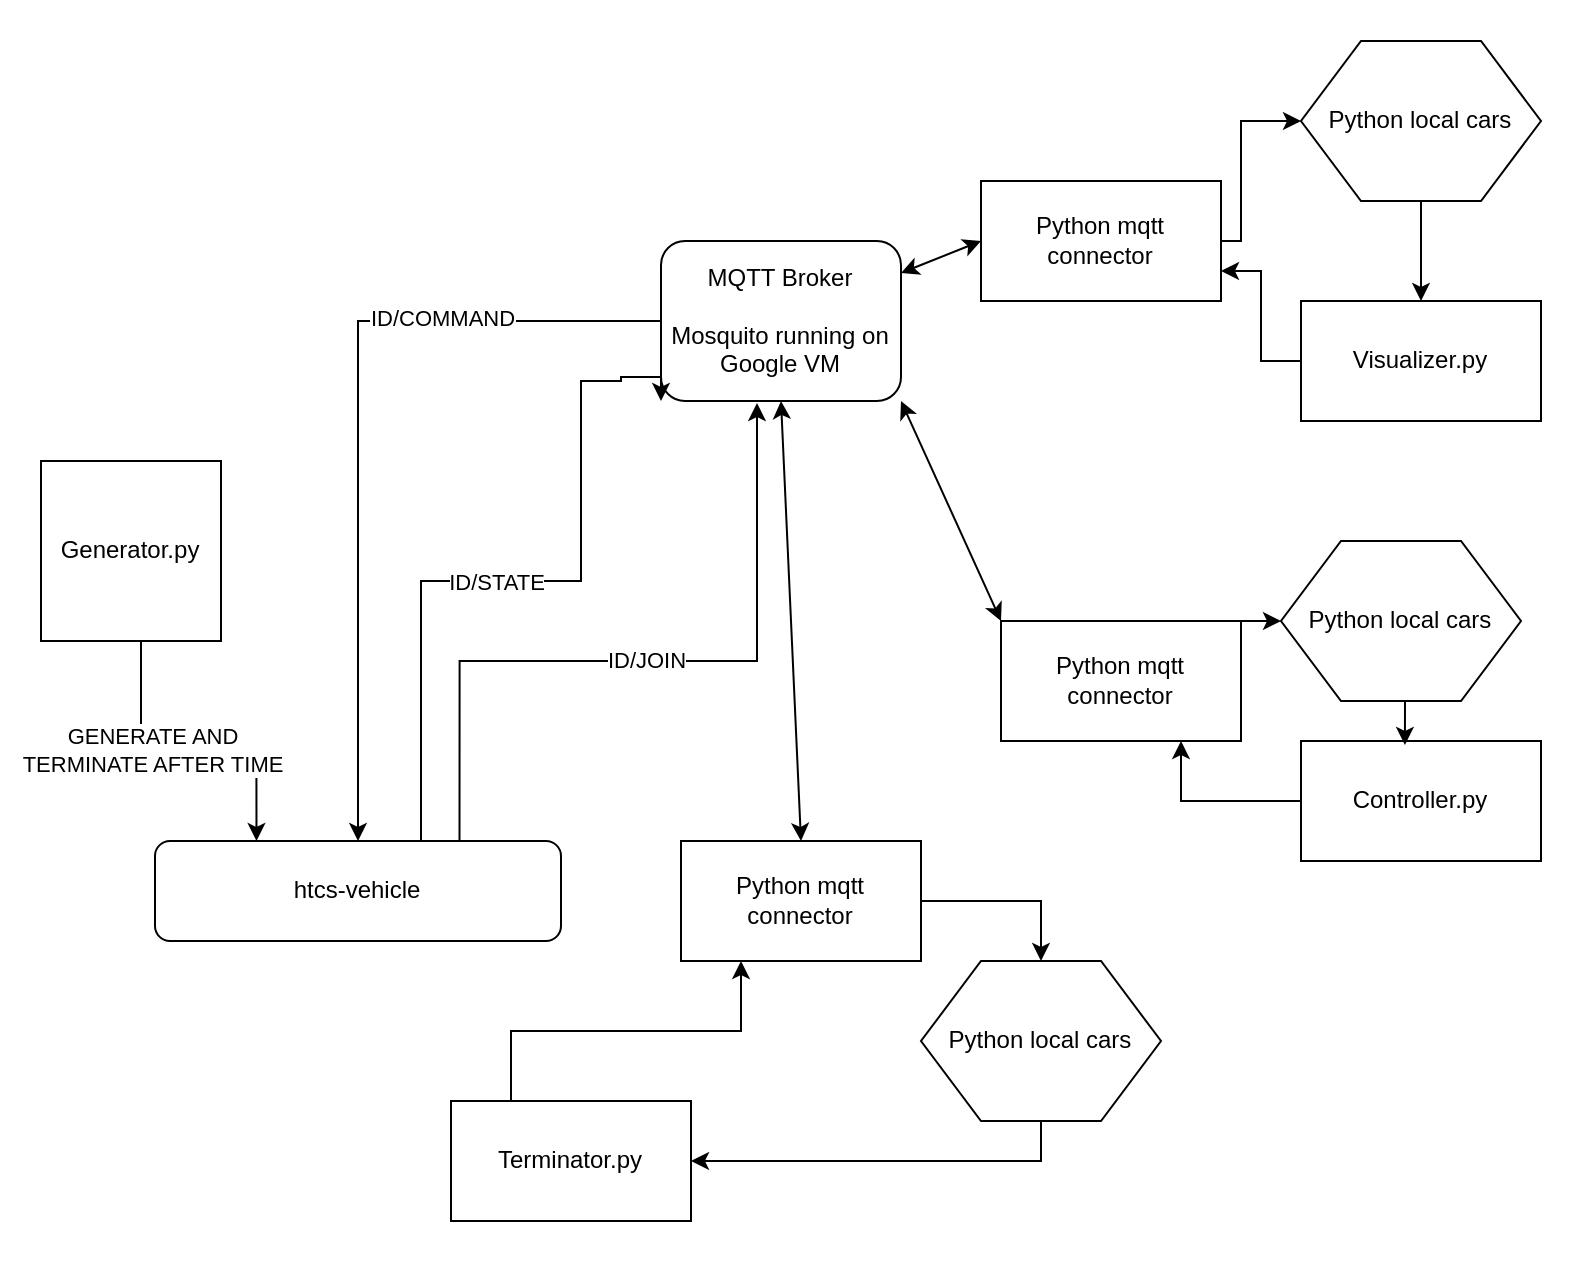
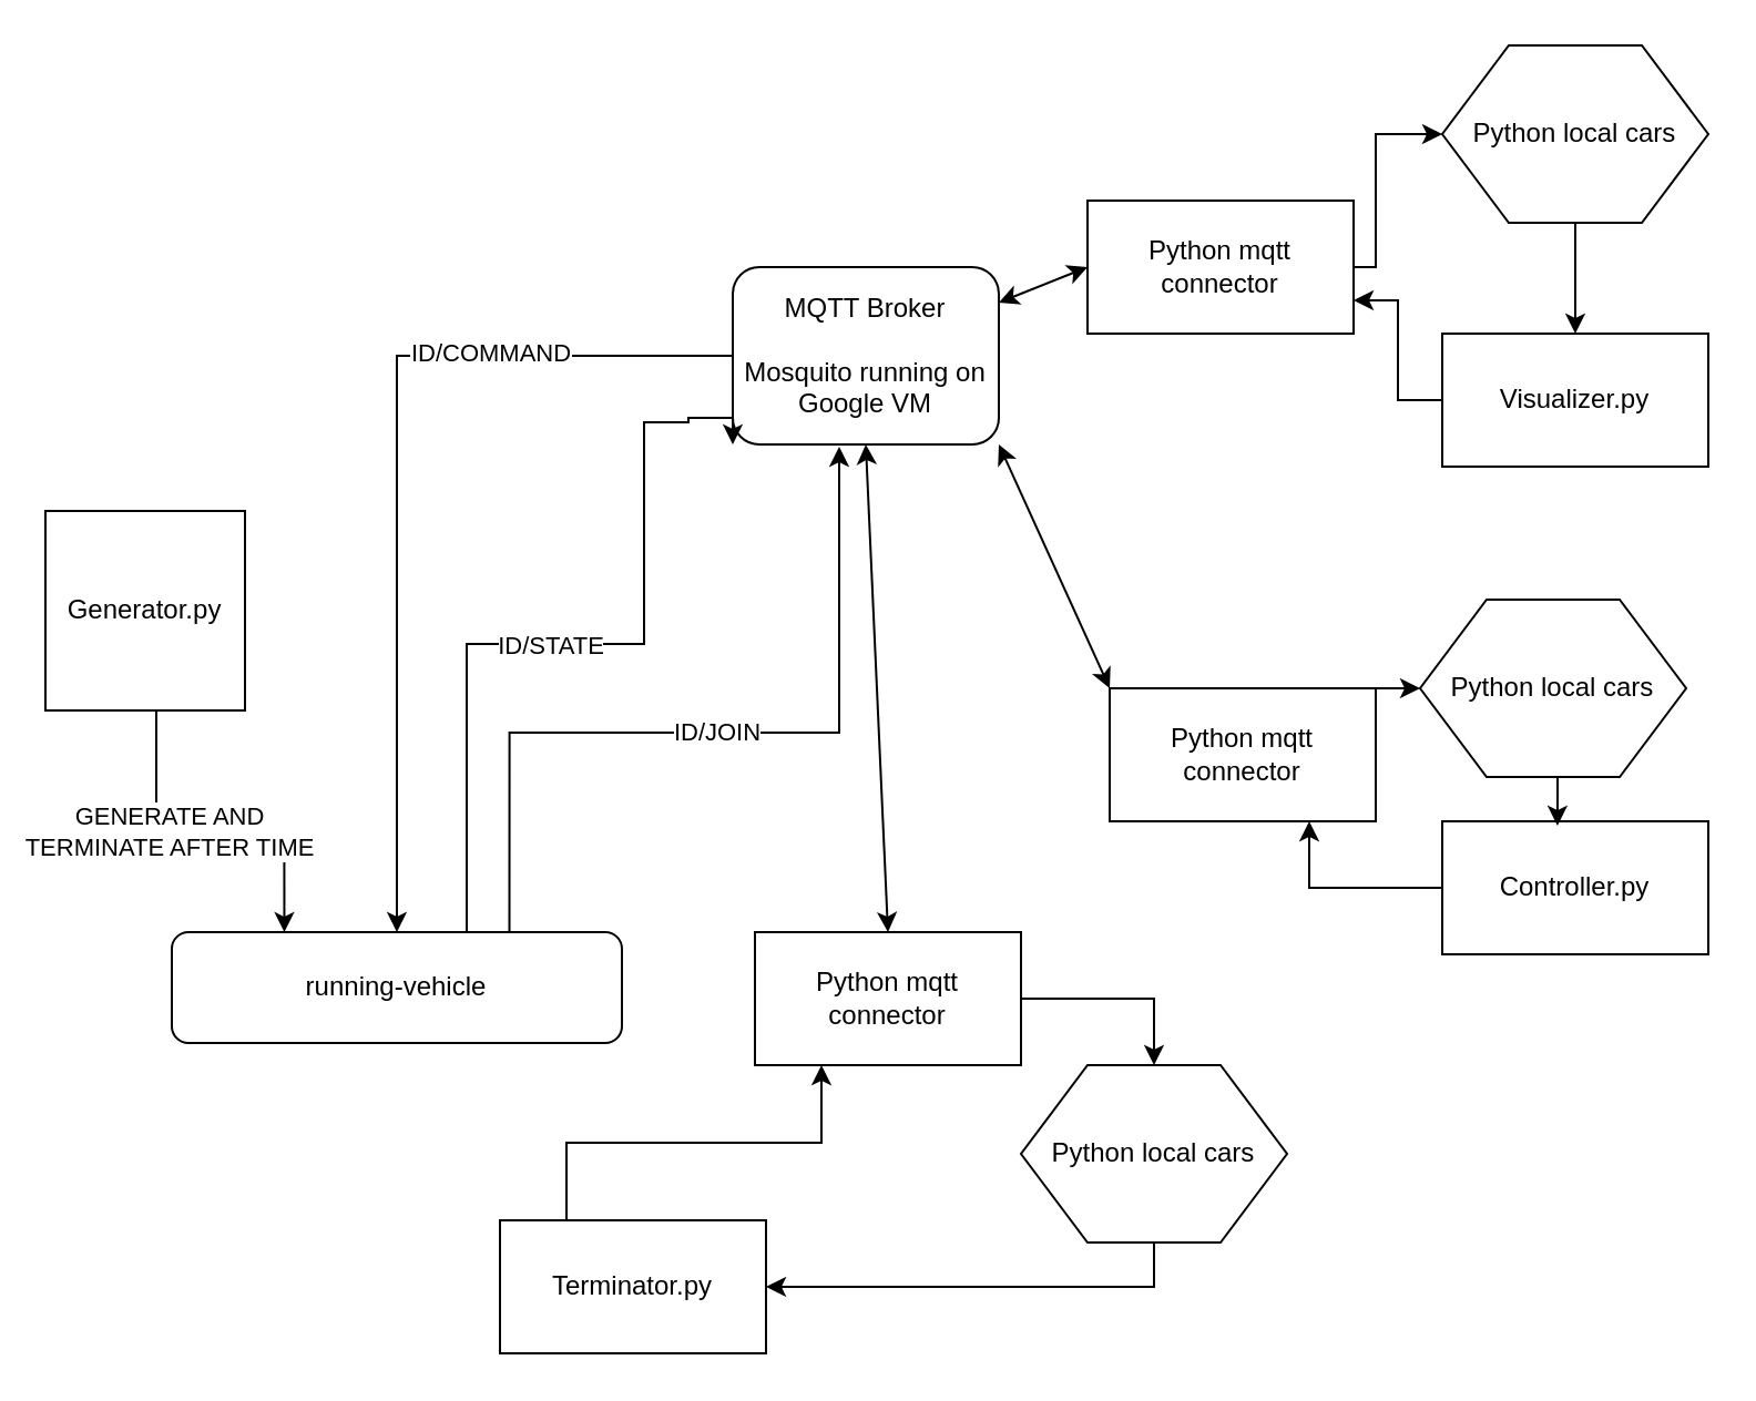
  <mxCell id="0" />
  <mxCell id="1" parent="0" />
  <mxCell id="2" style="edgeStyle=orthogonalEdgeStyle;rounded=0;orthogonalLoop=1;jettySize=auto;html=1;exitX=0;exitY=0.5;exitDx=0;exitDy=0;entryX=0.5;entryY=0;entryDx=0;entryDy=0;" parent="1" source="4" target="10" edge="1"><mxGeometry relative="1" as="geometry" /></mxCell>
  <mxCell id="3" value="ID/COMMAND" style="edgeLabel;html=1;align=center;verticalAlign=middle;resizable=0;points=[];" parent="2" vertex="1" connectable="0"><mxGeometry x="-0.465" y="-2" relative="1" as="geometry"><mxPoint as="offset" /></mxGeometry></mxCell>
  <mxCell id="4" value="MQTT Broker&lt;br&gt;&lt;br&gt;Mosquito running on Google VM" style="whiteSpace=wrap;html=1;rounded=1;" parent="1" vertex="1"><mxGeometry x="330" y="120" width="120" height="80" as="geometry" /></mxCell>
  <mxCell id="5" value="GENERATE AND&lt;br&gt;TERMINATE AFTER TIME" style="edgeStyle=orthogonalEdgeStyle;rounded=0;orthogonalLoop=1;jettySize=auto;html=1;exitX=0.75;exitY=1;exitDx=0;exitDy=0;entryX=0.25;entryY=0;entryDx=0;entryDy=0;" parent="1" target="10" edge="1"><mxGeometry relative="1" as="geometry"><mxPoint x="108" y="390" as="targetPoint" /><mxPoint x="107.5" y="320" as="sourcePoint" /><Array as="points"><mxPoint x="70" y="320" /><mxPoint x="70" y="375" /><mxPoint x="128" y="375" /></Array></mxGeometry></mxCell>
  <mxCell id="6" value="Generator.py" style="whiteSpace=wrap;html=1;aspect=fixed;" parent="1" vertex="1"><mxGeometry x="20" y="230" width="90" height="90" as="geometry" /></mxCell>
  <mxCell id="7" style="edgeStyle=orthogonalEdgeStyle;rounded=0;orthogonalLoop=1;jettySize=auto;html=1;exitX=0.5;exitY=0;exitDx=0;exitDy=0;entryX=0;entryY=1;entryDx=0;entryDy=0;" parent="1" source="10" target="4" edge="1"><mxGeometry relative="1" as="geometry"><Array as="points"><mxPoint x="210" y="420" /><mxPoint x="210" y="290" /><mxPoint x="290" y="290" /><mxPoint x="290" y="190" /><mxPoint x="310" y="190" /><mxPoint x="310" y="188" /></Array><mxPoint x="310" y="250" as="targetPoint" /></mxGeometry></mxCell>
  <mxCell id="8" value="ID/STATE" style="edgeLabel;html=1;align=center;verticalAlign=middle;resizable=0;points=[];" parent="7" vertex="1" connectable="0"><mxGeometry x="-0.186" relative="1" as="geometry"><mxPoint x="37.5" as="offset" /></mxGeometry></mxCell>
  <mxCell id="9" value="ID/JOIN" style="edgeStyle=orthogonalEdgeStyle;rounded=0;orthogonalLoop=1;jettySize=auto;html=1;exitX=0.75;exitY=0;exitDx=0;exitDy=0;entryX=0.4;entryY=1.013;entryDx=0;entryDy=0;entryPerimeter=0;" parent="1" source="10" target="4" edge="1"><mxGeometry relative="1" as="geometry"><Array as="points"><mxPoint x="229" y="330" /><mxPoint x="378" y="330" /></Array></mxGeometry></mxCell>
- <mxCell id="10" value="htcs-vehicle" style="rounded=1;whiteSpace=wrap;html=1;" parent="1" vertex="1"><mxGeometry x="77" y="420" width="203" height="50" as="geometry" /></mxCell>
+ <mxCell id="10" value="running-vehicle" style="rounded=1;whiteSpace=wrap;html=1;" parent="1" vertex="1"><mxGeometry x="77" y="420" width="203" height="50" as="geometry" /></mxCell>
  <mxCell id="11" style="edgeStyle=orthogonalEdgeStyle;rounded=0;orthogonalLoop=1;jettySize=auto;html=1;exitX=0.25;exitY=0;exitDx=0;exitDy=0;entryX=0.25;entryY=1;entryDx=0;entryDy=0;" parent="1" source="12" target="18" edge="1"><mxGeometry relative="1" as="geometry" /></mxCell>
  <mxCell id="12" value="Terminator.py" style="rounded=0;whiteSpace=wrap;html=1;" parent="1" vertex="1"><mxGeometry x="225" y="550" width="120" height="60" as="geometry" /></mxCell>
  <mxCell id="13" style="edgeStyle=orthogonalEdgeStyle;rounded=0;orthogonalLoop=1;jettySize=auto;html=1;exitX=0;exitY=0.5;exitDx=0;exitDy=0;entryX=1;entryY=0.75;entryDx=0;entryDy=0;" parent="1" source="14" target="22" edge="1"><mxGeometry relative="1" as="geometry" /></mxCell>
  <mxCell id="14" value="Visualizer.py" style="rounded=0;whiteSpace=wrap;html=1;" parent="1" vertex="1"><mxGeometry x="650" y="150" width="120" height="60" as="geometry" /></mxCell>
  <mxCell id="15" style="edgeStyle=orthogonalEdgeStyle;rounded=0;orthogonalLoop=1;jettySize=auto;html=1;exitX=0;exitY=0.5;exitDx=0;exitDy=0;entryX=0.75;entryY=1;entryDx=0;entryDy=0;" parent="1" source="16" target="20" edge="1"><mxGeometry relative="1" as="geometry" /></mxCell>
  <mxCell id="16" value="Controller.py" style="rounded=0;whiteSpace=wrap;html=1;" parent="1" vertex="1"><mxGeometry x="650" y="370" width="120" height="60" as="geometry" /></mxCell>
  <mxCell id="17" style="edgeStyle=orthogonalEdgeStyle;rounded=0;orthogonalLoop=1;jettySize=auto;html=1;exitX=1;exitY=0.5;exitDx=0;exitDy=0;entryX=0.5;entryY=0;entryDx=0;entryDy=0;" edge="1" parent="1" source="18" target="31"><mxGeometry relative="1" as="geometry" /></mxCell>
  <mxCell id="18" value="Python mqtt connector" style="rounded=0;whiteSpace=wrap;html=1;" parent="1" vertex="1"><mxGeometry x="340" y="420" width="120" height="60" as="geometry" /></mxCell>
  <mxCell id="19" style="edgeStyle=orthogonalEdgeStyle;rounded=0;orthogonalLoop=1;jettySize=auto;html=1;exitX=1;exitY=0;exitDx=0;exitDy=0;entryX=0;entryY=0.5;entryDx=0;entryDy=0;" edge="1" parent="1" source="20" target="29"><mxGeometry relative="1" as="geometry" /></mxCell>
  <mxCell id="20" value="Python mqtt connector" style="rounded=0;whiteSpace=wrap;html=1;" parent="1" vertex="1"><mxGeometry x="500" y="310" width="120" height="60" as="geometry" /></mxCell>
  <mxCell id="21" style="edgeStyle=orthogonalEdgeStyle;rounded=0;orthogonalLoop=1;jettySize=auto;html=1;exitX=1;exitY=0.5;exitDx=0;exitDy=0;entryX=0;entryY=0.5;entryDx=0;entryDy=0;" parent="1" source="22" target="27" edge="1"><mxGeometry relative="1" as="geometry"><mxPoint x="645" y="80" as="targetPoint" /><Array as="points"><mxPoint x="620" y="120" /><mxPoint x="620" y="60" /></Array></mxGeometry></mxCell>
  <mxCell id="22" value="Python mqtt connector" style="rounded=0;whiteSpace=wrap;html=1;" parent="1" vertex="1"><mxGeometry x="490" y="90" width="120" height="60" as="geometry" /></mxCell>
  <mxCell id="23" value="" style="endArrow=classic;startArrow=classic;html=1;entryX=0;entryY=0.5;entryDx=0;entryDy=0;" parent="1" source="4" target="22" edge="1"><mxGeometry width="50" height="50" relative="1" as="geometry"><mxPoint x="390" y="450" as="sourcePoint" /><mxPoint x="440" y="400" as="targetPoint" /></mxGeometry></mxCell>
  <mxCell id="24" value="" style="endArrow=classic;startArrow=classic;html=1;exitX=1;exitY=1;exitDx=0;exitDy=0;entryX=0;entryY=0;entryDx=0;entryDy=0;" parent="1" source="4" target="20" edge="1"><mxGeometry width="50" height="50" relative="1" as="geometry"><mxPoint x="490" y="230" as="sourcePoint" /><mxPoint x="540" y="180" as="targetPoint" /></mxGeometry></mxCell>
  <mxCell id="25" value="" style="endArrow=classic;startArrow=classic;html=1;entryX=0.5;entryY=1;entryDx=0;entryDy=0;exitX=0.5;exitY=0;exitDx=0;exitDy=0;" parent="1" source="18" target="4" edge="1"><mxGeometry width="50" height="50" relative="1" as="geometry"><mxPoint x="440" y="370" as="sourcePoint" /><mxPoint x="490" y="320" as="targetPoint" /></mxGeometry></mxCell>
  <mxCell id="26" style="edgeStyle=orthogonalEdgeStyle;rounded=0;orthogonalLoop=1;jettySize=auto;html=1;exitX=0.5;exitY=1;exitDx=0;exitDy=0;entryX=0.5;entryY=0;entryDx=0;entryDy=0;" edge="1" parent="1" source="27" target="14"><mxGeometry relative="1" as="geometry" /></mxCell>
  <mxCell id="27" value="Python local cars" style="shape=hexagon;perimeter=hexagonPerimeter2;whiteSpace=wrap;html=1;" vertex="1" parent="1"><mxGeometry x="650" y="20" width="120" height="80" as="geometry" /></mxCell>
  <mxCell id="28" style="edgeStyle=orthogonalEdgeStyle;rounded=0;orthogonalLoop=1;jettySize=auto;html=1;exitX=0.5;exitY=1;exitDx=0;exitDy=0;entryX=0.433;entryY=0.033;entryDx=0;entryDy=0;entryPerimeter=0;" edge="1" parent="1" source="29" target="16"><mxGeometry relative="1" as="geometry" /></mxCell>
  <mxCell id="29" value="Python local cars" style="shape=hexagon;perimeter=hexagonPerimeter2;whiteSpace=wrap;html=1;" vertex="1" parent="1"><mxGeometry x="640" y="270" width="120" height="80" as="geometry" /></mxCell>
  <mxCell id="30" style="edgeStyle=orthogonalEdgeStyle;rounded=0;orthogonalLoop=1;jettySize=auto;html=1;exitX=0.5;exitY=1;exitDx=0;exitDy=0;entryX=1;entryY=0.5;entryDx=0;entryDy=0;" edge="1" parent="1" source="31" target="12"><mxGeometry relative="1" as="geometry" /></mxCell>
  <mxCell id="31" value="Python local cars" style="shape=hexagon;perimeter=hexagonPerimeter2;whiteSpace=wrap;html=1;" vertex="1" parent="1"><mxGeometry x="460" y="480" width="120" height="80" as="geometry" /></mxCell>
